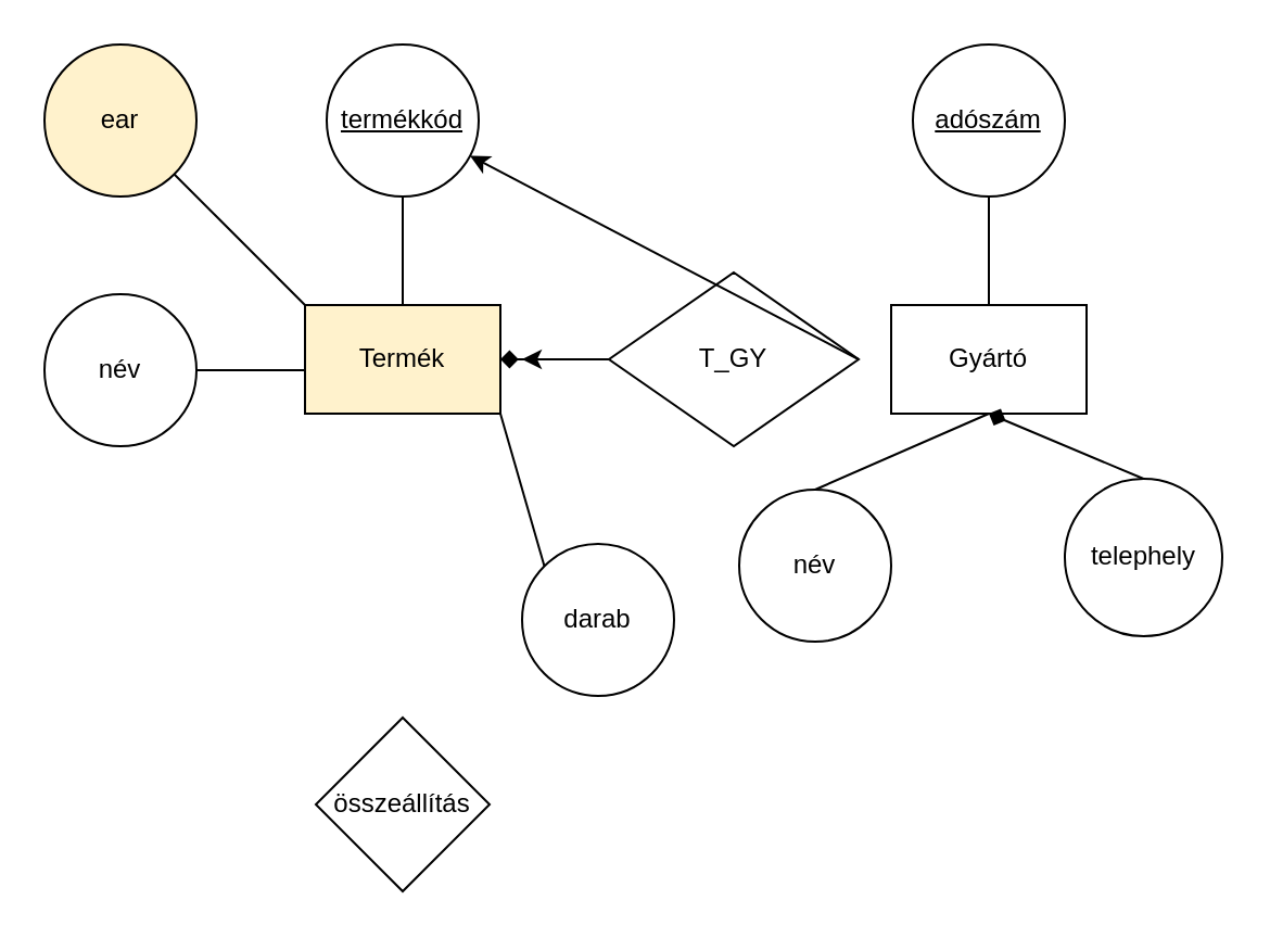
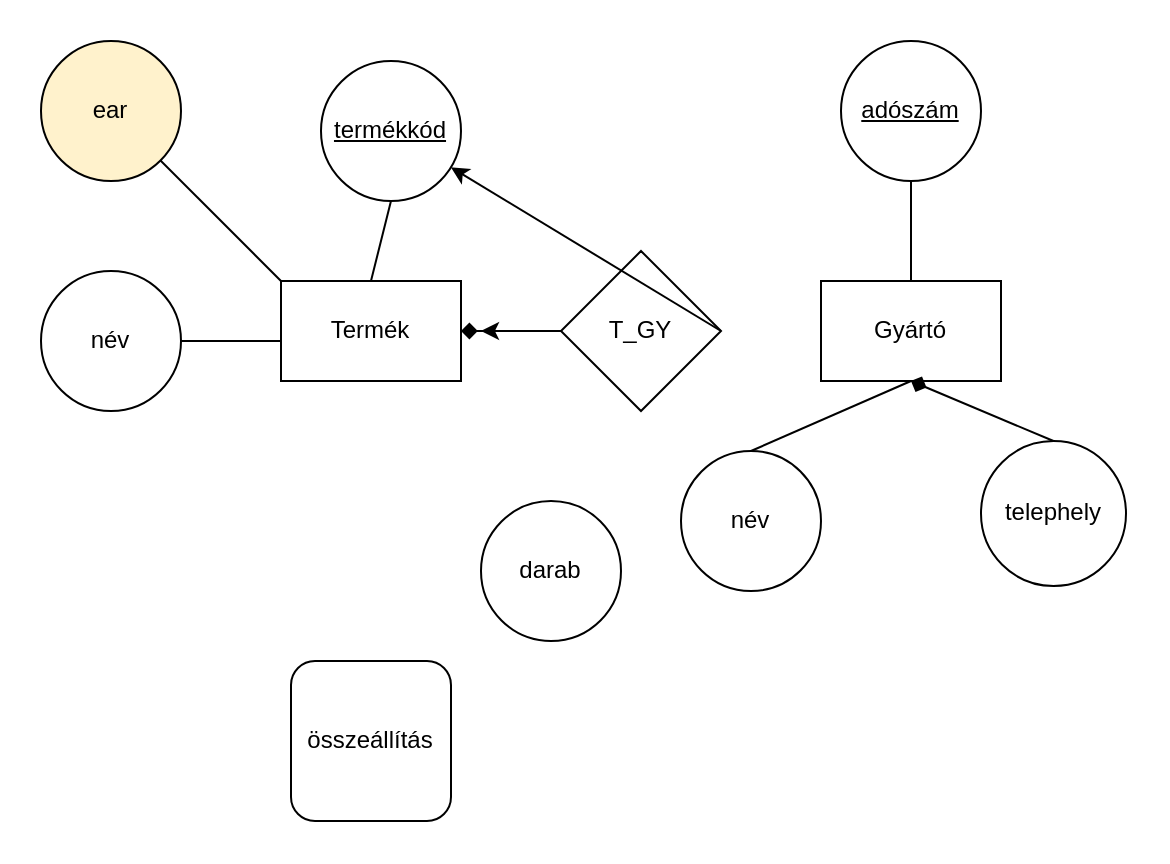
  <mxCell id="0" />
  <mxCell id="1" parent="0" />
- <mxCell id="2" value="Termék" style="rounded=0;whiteSpace=wrap;html=1;fillColor=#fff2cc;" vertex="1" parent="1"><mxGeometry x="140" y="140" width="90" height="50" as="geometry" /></mxCell>
+ <mxCell id="2" value="Termék" style="rounded=0;whiteSpace=wrap;html=1;" vertex="1" parent="1"><mxGeometry x="140" y="140" width="90" height="50" as="geometry" /></mxCell>
  <mxCell id="3" value="Gyártó" style="rounded=0;whiteSpace=wrap;html=1;" vertex="1" parent="1"><mxGeometry x="410" y="140" width="90" height="50" as="geometry" /></mxCell>
- <mxCell id="4" value="T_GY" style="rhombus;whiteSpace=wrap;html=1;" vertex="1" parent="1"><mxGeometry x="280" y="125" width="115" height="80" as="geometry" /></mxCell>
+ <mxCell id="4" value="T_GY" style="rhombus;whiteSpace=wrap;html=1;" vertex="1" parent="1"><mxGeometry x="280" y="125" width="80" height="80" as="geometry" /></mxCell>
  <mxCell id="5" value="" style="endArrow=classic;html=1;rounded=0;exitX=1;exitY=0.5;exitDx=0;exitDy=0;" edge="1" parent="1" source="4" target="7"><mxGeometry width="50" height="50" relative="1" as="geometry"><mxPoint x="360" y="170" as="sourcePoint" /><mxPoint x="410" y="120" as="targetPoint" /></mxGeometry></mxCell>
  <mxCell id="6" value="" style="endArrow=diamond;html=1;rounded=0;entryX=1;entryY=0.5;entryDx=0;entryDy=0;exitX=0;exitY=0.5;exitDx=0;exitDy=0;" edge="1" parent="1" source="4" target="2"><mxGeometry width="50" height="50" relative="1" as="geometry"><mxPoint x="290" y="260" as="sourcePoint" /><mxPoint x="340" y="210" as="targetPoint" /></mxGeometry></mxCell>
- <mxCell id="7" value="&lt;u&gt;termékkód&lt;/u&gt;" style="ellipse;whiteSpace=wrap;html=1;aspect=fixed;" vertex="1" parent="1"><mxGeometry x="150" y="20" width="70" height="70" as="geometry" /></mxCell>
+ <mxCell id="7" value="&lt;u&gt;termékkód&lt;/u&gt;" style="ellipse;whiteSpace=wrap;html=1;aspect=fixed;" vertex="1" parent="1"><mxGeometry x="160" y="30" width="70" height="70" as="geometry" /></mxCell>
  <mxCell id="8" value="" style="endArrow=none;html=1;rounded=0;entryX=0.5;entryY=1;entryDx=0;entryDy=0;exitX=0.5;exitY=0;exitDx=0;exitDy=0;" edge="1" parent="1" source="2" target="7"><mxGeometry width="50" height="50" relative="1" as="geometry"><mxPoint x="140" y="140" as="sourcePoint" /><mxPoint x="190" y="90" as="targetPoint" /></mxGeometry></mxCell>
  <mxCell id="9" value="" style="endArrow=classic;html=1;rounded=0;exitX=0;exitY=0.5;exitDx=0;exitDy=0;" edge="1" parent="1" source="4"><mxGeometry width="50" height="50" relative="1" as="geometry"><mxPoint x="290" y="260" as="sourcePoint" /><mxPoint x="240" y="165" as="targetPoint" /></mxGeometry></mxCell>
  <mxCell id="10" value="név" style="ellipse;whiteSpace=wrap;html=1;aspect=fixed;" vertex="1" parent="1"><mxGeometry x="20" y="135" width="70" height="70" as="geometry" /></mxCell>
  <mxCell id="11" value="" style="endArrow=none;html=1;rounded=0;exitX=1;exitY=0.5;exitDx=0;exitDy=0;" edge="1" parent="1" source="10"><mxGeometry width="50" height="50" relative="1" as="geometry"><mxPoint x="100" y="260" as="sourcePoint" /><mxPoint x="140" y="170" as="targetPoint" /></mxGeometry></mxCell>
  <mxCell id="12" value="ear" style="ellipse;whiteSpace=wrap;html=1;aspect=fixed;fillColor=#fff2cc;" vertex="1" parent="1"><mxGeometry x="20" y="20" width="70" height="70" as="geometry" /></mxCell>
  <mxCell id="13" value="" style="endArrow=none;html=1;rounded=0;entryX=0;entryY=0;entryDx=0;entryDy=0;exitX=1;exitY=1;exitDx=0;exitDy=0;" edge="1" parent="1" source="12" target="2"><mxGeometry width="50" height="50" relative="1" as="geometry"><mxPoint x="290" y="260" as="sourcePoint" /><mxPoint x="340" y="210" as="targetPoint" /></mxGeometry></mxCell>
  <mxCell id="14" value="&lt;u&gt;adószám&lt;/u&gt;" style="ellipse;whiteSpace=wrap;html=1;aspect=fixed;" vertex="1" parent="1"><mxGeometry x="420" y="20" width="70" height="70" as="geometry" /></mxCell>
  <mxCell id="15" value="" style="endArrow=none;html=1;rounded=0;entryX=0.5;entryY=1;entryDx=0;entryDy=0;exitX=0.5;exitY=0;exitDx=0;exitDy=0;" edge="1" parent="1" source="3" target="14"><mxGeometry width="50" height="50" relative="1" as="geometry"><mxPoint x="290" y="260" as="sourcePoint" /><mxPoint x="340" y="210" as="targetPoint" /></mxGeometry></mxCell>
  <mxCell id="16" value="név" style="ellipse;whiteSpace=wrap;html=1;aspect=fixed;" vertex="1" parent="1"><mxGeometry x="340" y="225" width="70" height="70" as="geometry" /></mxCell>
  <mxCell id="17" value="" style="endArrow=none;html=1;rounded=0;entryX=0.5;entryY=1;entryDx=0;entryDy=0;exitX=0.5;exitY=0;exitDx=0;exitDy=0;" edge="1" parent="1" source="16" target="3"><mxGeometry width="50" height="50" relative="1" as="geometry"><mxPoint x="290" y="260" as="sourcePoint" /><mxPoint x="340" y="210" as="targetPoint" /></mxGeometry></mxCell>
  <mxCell id="18" value="telephely" style="ellipse;whiteSpace=wrap;html=1;aspect=fixed;" vertex="1" parent="1"><mxGeometry x="490" y="220" width="72.5" height="72.5" as="geometry" /></mxCell>
  <mxCell id="19" value="" style="endArrow=diamond;html=1;rounded=0;entryX=0.5;entryY=1;entryDx=0;entryDy=0;exitX=0.5;exitY=0;exitDx=0;exitDy=0;" edge="1" parent="1" source="18" target="3"><mxGeometry width="50" height="50" relative="1" as="geometry"><mxPoint x="290" y="260" as="sourcePoint" /><mxPoint x="340" y="210" as="targetPoint" /></mxGeometry></mxCell>
  <mxCell id="20" value="darab" style="ellipse;whiteSpace=wrap;html=1;aspect=fixed;" vertex="1" parent="1"><mxGeometry x="240" y="250" width="70" height="70" as="geometry" /></mxCell>
- <mxCell id="21" value="" style="endArrow=none;html=1;rounded=0;entryX=0;entryY=0;entryDx=0;entryDy=0;exitX=1;exitY=1;exitDx=0;exitDy=0;" edge="1" parent="1" source="2" target="20"><mxGeometry width="50" height="50" relative="1" as="geometry"><mxPoint x="290" y="260" as="sourcePoint" /><mxPoint x="340" y="210" as="targetPoint" /></mxGeometry></mxCell>
- <mxCell id="22" value="összeállítás" style="rhombus;whiteSpace=wrap;html=1;" vertex="1" parent="1"><mxGeometry x="145" y="330" width="80" height="80" as="geometry" /></mxCell>
+ <mxCell id="22" value="összeállítás" style="whiteSpace=wrap;html=1;rounded=1;" vertex="1" parent="1"><mxGeometry x="145" y="330" width="80" height="80" as="geometry" /></mxCell>
